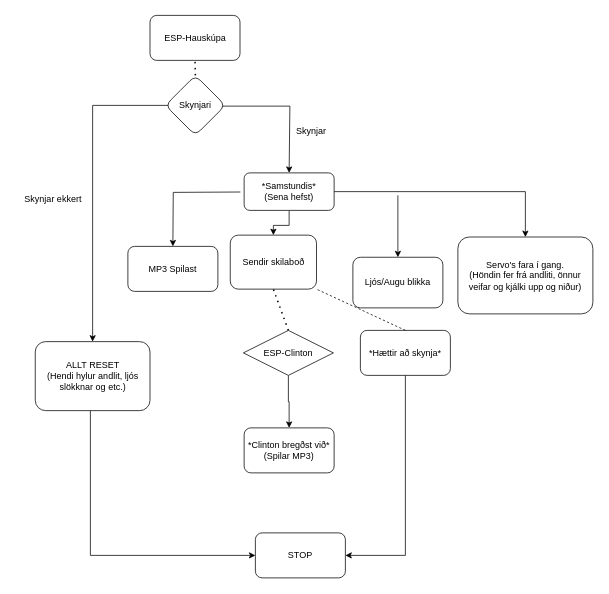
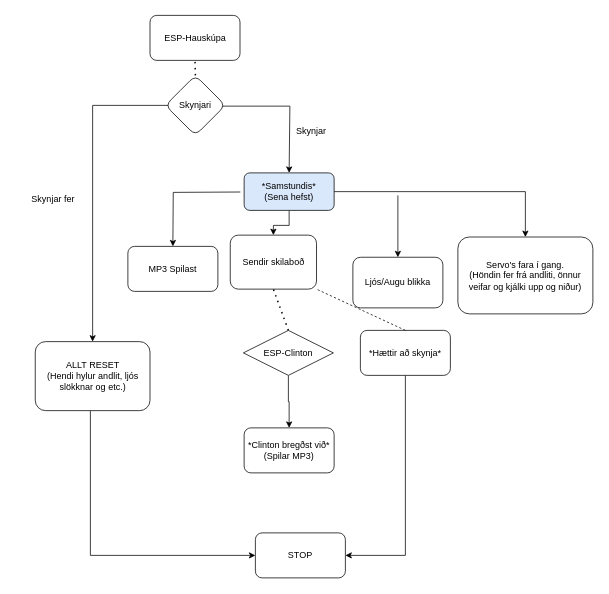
  <mxCell id="0" />
  <mxCell id="1" parent="0" />
  <mxCell id="2" value="" style="edgeStyle=orthogonalEdgeStyle;rounded=0;orthogonalLoop=1;jettySize=auto;html=1;" parent="1" source="3" target="17" edge="1"><mxGeometry relative="1" as="geometry" /></mxCell>
  <mxCell id="3" value="ESP-Clinton" style="rhombus;whiteSpace=wrap;html=1;" parent="1" vertex="1"><mxGeometry x="324" y="440" width="120" height="60" as="geometry" /></mxCell>
  <mxCell id="4" value="ESP-Hauskúpa" style="rounded=1;whiteSpace=wrap;html=1;" parent="1" vertex="1"><mxGeometry x="199.5" y="20" width="120" height="60" as="geometry" /></mxCell>
  <mxCell id="5" style="edgeStyle=orthogonalEdgeStyle;rounded=0;orthogonalLoop=1;jettySize=auto;html=1;exitX=1;exitY=1;exitDx=0;exitDy=0;entryX=0.5;entryY=0;entryDx=0;entryDy=0;" parent="1" edge="1"><mxGeometry relative="1" as="geometry"><mxPoint x="280" y="140" as="sourcePoint" /><mxPoint x="385" y="230" as="targetPoint" /><Array as="points"><mxPoint x="386" y="141" /><mxPoint x="386" y="230" /></Array></mxGeometry></mxCell>
  <mxCell id="6" style="edgeStyle=orthogonalEdgeStyle;rounded=0;orthogonalLoop=1;jettySize=auto;html=1;exitX=0;exitY=1;exitDx=0;exitDy=0;entryX=0.5;entryY=0;entryDx=0;entryDy=0;" parent="1" source="7" target="23" edge="1"><mxGeometry relative="1" as="geometry"><Array as="points"><mxPoint x="240" y="140" /><mxPoint x="123" y="140" /></Array></mxGeometry></mxCell>
  <mxCell id="7" value="Skynjari" style="rhombus;whiteSpace=wrap;html=1;rounded=1;" parent="1" vertex="1"><mxGeometry x="220" y="100" width="80" height="80" as="geometry" /></mxCell>
  <mxCell id="8" style="edgeStyle=orthogonalEdgeStyle;rounded=0;orthogonalLoop=1;jettySize=auto;html=1;entryX=0.5;entryY=0;entryDx=0;entryDy=0;" parent="1" edge="1"><mxGeometry relative="1" as="geometry"><mxPoint x="320" y="255.5" as="sourcePoint" /><mxPoint x="230" y="328" as="targetPoint" /></mxGeometry></mxCell>
  <mxCell id="9" style="edgeStyle=orthogonalEdgeStyle;rounded=0;orthogonalLoop=1;jettySize=auto;html=1;entryX=0.5;entryY=0;entryDx=0;entryDy=0;" parent="1" source="11" target="13" edge="1"><mxGeometry relative="1" as="geometry"><mxPoint x="690" y="310" as="targetPoint" /></mxGeometry></mxCell>
  <mxCell id="10" value="" style="edgeStyle=orthogonalEdgeStyle;rounded=0;orthogonalLoop=1;jettySize=auto;html=1;" parent="1" source="11" target="20" edge="1"><mxGeometry relative="1" as="geometry" /></mxCell>
- <mxCell id="11" value="*Samstundis*&lt;div&gt;(Sena hefst)&lt;/div&gt;" style="whiteSpace=wrap;html=1;rounded=1;" parent="1" vertex="1"><mxGeometry x="325" y="230" width="120" height="50" as="geometry" /></mxCell>
+ <mxCell id="11" value="*Samstundis*&lt;div&gt;(Sena hefst)&lt;/div&gt;" style="whiteSpace=wrap;html=1;rounded=1;fillColor=#dae8fc;" parent="1" vertex="1"><mxGeometry x="325" y="230" width="120" height="50" as="geometry" /></mxCell>
  <mxCell id="12" value="MP3 Spilast" style="rounded=1;whiteSpace=wrap;html=1;" parent="1" vertex="1"><mxGeometry x="170" y="328" width="120" height="60" as="geometry" /></mxCell>
  <mxCell id="13" value="Servo's fara í gang.&lt;div&gt;(Höndin fer frá andliti, önnur veifar og kjálki upp og niður)&lt;/div&gt;" style="rounded=1;whiteSpace=wrap;html=1;" parent="1" vertex="1"><mxGeometry x="610" y="315.5" width="180" height="102.5" as="geometry" /></mxCell>
  <mxCell id="14" value="Ljós/Augu blikka" style="rounded=1;whiteSpace=wrap;html=1;" parent="1" vertex="1"><mxGeometry x="470" y="342.5" width="120" height="67.5" as="geometry" /></mxCell>
  <mxCell id="15" value="" style="endArrow=none;dashed=1;html=1;dashPattern=1 3;strokeWidth=2;rounded=0;entryX=0.5;entryY=1;entryDx=0;entryDy=0;exitX=0.5;exitY=0;exitDx=0;exitDy=0;" parent="1" source="7" target="4" edge="1"><mxGeometry width="50" height="50" relative="1" as="geometry"><mxPoint x="450" y="120" as="sourcePoint" /><mxPoint x="500" y="70" as="targetPoint" /></mxGeometry></mxCell>
  <mxCell id="16" value="Skynjar" style="text;html=1;align=center;verticalAlign=middle;resizable=0;points=[];autosize=1;strokeColor=none;fillColor=none;" parent="1" vertex="1"><mxGeometry x="384" y="160" width="60" height="30" as="geometry" /></mxCell>
  <mxCell id="17" value="*Clinton bregðst við*&lt;div&gt;(Spilar MP3)&lt;/div&gt;" style="whiteSpace=wrap;html=1;rounded=1;" parent="1" vertex="1"><mxGeometry x="325" y="570" width="120" height="60" as="geometry" /></mxCell>
  <mxCell id="18" value="STOP" style="rounded=1;whiteSpace=wrap;html=1;" parent="1" vertex="1"><mxGeometry x="340" y="710" width="120" height="60" as="geometry" /></mxCell>
- <mxCell id="19" value="Skynjar ekkert" style="text;html=1;align=center;verticalAlign=middle;resizable=0;points=[];autosize=1;strokeColor=none;fillColor=none;" parent="1" vertex="1"><mxGeometry x="20" y="250" width="100" height="30" as="geometry" /></mxCell>
+ <mxCell id="19" value="Skynjar fer" style="text;html=1;align=center;verticalAlign=middle;resizable=0;points=[];autosize=1;strokeColor=none;fillColor=none;" parent="1" vertex="1"><mxGeometry x="20" y="250" width="100" height="30" as="geometry" /></mxCell>
  <mxCell id="20" value="Sendir skilaboð" style="rounded=1;whiteSpace=wrap;html=1;" parent="1" vertex="1"><mxGeometry x="306.5" y="313" width="115" height="72" as="geometry" /></mxCell>
  <mxCell id="21" value="" style="endArrow=classic;html=1;rounded=0;entryX=0.5;entryY=0;entryDx=0;entryDy=0;" parent="1" target="14" edge="1"><mxGeometry width="50" height="50" relative="1" as="geometry"><mxPoint x="530" y="260" as="sourcePoint" /><mxPoint x="570" y="260" as="targetPoint" /></mxGeometry></mxCell>
  <mxCell id="22" style="edgeStyle=orthogonalEdgeStyle;rounded=0;orthogonalLoop=1;jettySize=auto;html=1;entryX=0;entryY=0.5;entryDx=0;entryDy=0;" parent="1" source="23" target="18" edge="1"><mxGeometry relative="1" as="geometry"><Array as="points"><mxPoint x="120" y="740" /></Array></mxGeometry></mxCell>
  <mxCell id="23" value="ALLT RESET&lt;div&gt;(Hendi hylur andlit, ljós slökknar og etc.)&lt;/div&gt;" style="rounded=1;whiteSpace=wrap;html=1;" parent="1" vertex="1"><mxGeometry x="46.5" y="455" width="153" height="92" as="geometry" /></mxCell>
  <mxCell id="24" value="" style="endArrow=none;dashed=1;html=1;dashPattern=1 3;strokeWidth=2;rounded=0;entryX=0.5;entryY=1;entryDx=0;entryDy=0;exitX=0.5;exitY=0;exitDx=0;exitDy=0;" parent="1" source="3" target="20" edge="1"><mxGeometry width="50" height="50" relative="1" as="geometry"><mxPoint x="370" y="450" as="sourcePoint" /><mxPoint x="420" y="400" as="targetPoint" /></mxGeometry></mxCell>
  <mxCell id="25" style="edgeStyle=orthogonalEdgeStyle;rounded=0;orthogonalLoop=1;jettySize=auto;html=1;entryX=1;entryY=0.5;entryDx=0;entryDy=0;" parent="1" source="26" target="18" edge="1"><mxGeometry relative="1" as="geometry"><mxPoint x="540" y="750" as="targetPoint" /><Array as="points"><mxPoint x="540" y="740" /></Array></mxGeometry></mxCell>
  <mxCell id="26" value="*Hættir að skynja*" style="rounded=1;whiteSpace=wrap;html=1;" parent="1" vertex="1"><mxGeometry x="480" y="440" width="120" height="60" as="geometry" /></mxCell>
  <mxCell id="27" value="" style="endArrow=none;dashed=1;html=1;rounded=0;entryX=1;entryY=1;entryDx=0;entryDy=0;exitX=0.5;exitY=0;exitDx=0;exitDy=0;" parent="1" source="26" target="20" edge="1"><mxGeometry width="50" height="50" relative="1" as="geometry"><mxPoint x="450" y="450" as="sourcePoint" /><mxPoint x="500" y="400" as="targetPoint" /></mxGeometry></mxCell>
